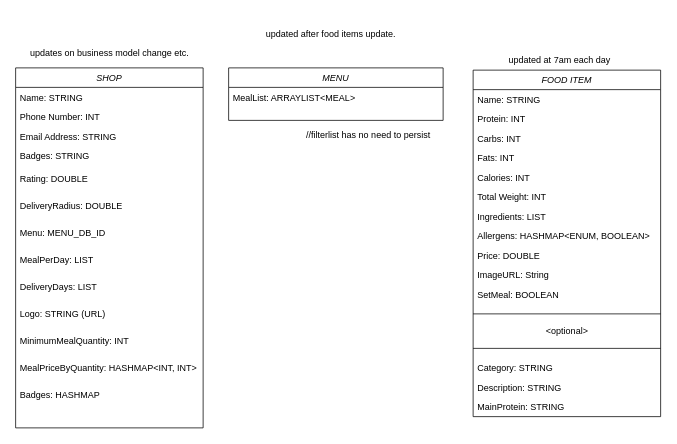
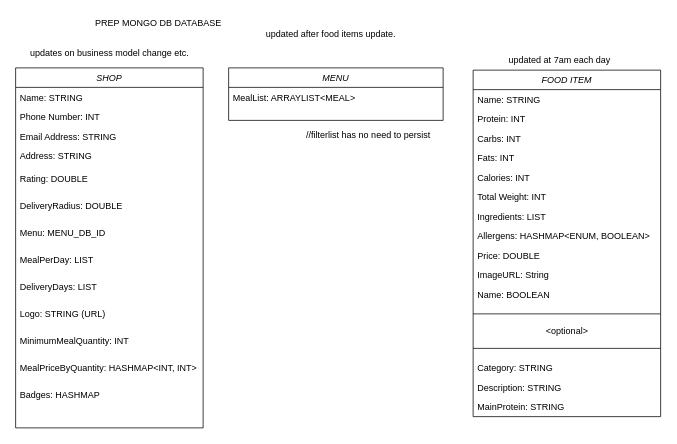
  <mxCell id="0" />
  <mxCell id="1" parent="0" />
+ <mxCell id="2" value="PREP MONGO DB DATABASE" style="text;html=1;align=center;verticalAlign=middle;resizable=0;points=[];autosize=1;strokeColor=none;" vertex="1" parent="1"><mxGeometry x="120" y="20" width="180" height="20" as="geometry" /></mxCell>
  <mxCell id="3" value="SHOP" style="swimlane;fontStyle=2;align=center;verticalAlign=top;childLayout=stackLayout;horizontal=1;startSize=26;horizontalStack=0;resizeParent=1;resizeLast=0;collapsible=1;marginBottom=0;rounded=0;shadow=0;strokeWidth=1;" vertex="1" parent="1"><mxGeometry x="20" y="90" width="250" height="480" as="geometry"><mxRectangle x="230" y="140" width="160" height="26" as="alternateBounds" /></mxGeometry></mxCell>
  <mxCell id="4" value="Name: STRING" style="text;align=left;verticalAlign=top;spacingLeft=4;spacingRight=4;overflow=hidden;rotatable=0;points=[[0,0.5],[1,0.5]];portConstraint=eastwest;" vertex="1" parent="3"><mxGeometry y="26" width="250" height="26" as="geometry" /></mxCell>
  <mxCell id="5" value="Phone Number: INT" style="text;align=left;verticalAlign=top;spacingLeft=4;spacingRight=4;overflow=hidden;rotatable=0;points=[[0,0.5],[1,0.5]];portConstraint=eastwest;rounded=0;shadow=0;html=0;" vertex="1" parent="3"><mxGeometry y="52" width="250" height="26" as="geometry" /></mxCell>
  <mxCell id="6" value="Email Address: STRING" style="text;align=left;verticalAlign=top;spacingLeft=4;spacingRight=4;overflow=hidden;rotatable=0;points=[[0,0.5],[1,0.5]];portConstraint=eastwest;rounded=0;shadow=0;html=0;" vertex="1" parent="3"><mxGeometry y="78" width="250" height="26" as="geometry" /></mxCell>
- <mxCell id="7" value="Badges: STRING" style="text;align=left;verticalAlign=top;spacingLeft=4;spacingRight=4;overflow=hidden;rotatable=0;points=[[0,0.5],[1,0.5]];portConstraint=eastwest;rounded=0;shadow=0;html=0;" vertex="1" parent="3"><mxGeometry y="104" width="250" height="30" as="geometry" /></mxCell>
+ <mxCell id="7" value="Address: STRING" style="text;align=left;verticalAlign=top;spacingLeft=4;spacingRight=4;overflow=hidden;rotatable=0;points=[[0,0.5],[1,0.5]];portConstraint=eastwest;rounded=0;shadow=0;html=0;" vertex="1" parent="3"><mxGeometry y="104" width="250" height="30" as="geometry" /></mxCell>
  <mxCell id="8" value="Rating: DOUBLE" style="text;align=left;verticalAlign=top;spacingLeft=4;spacingRight=4;overflow=hidden;rotatable=0;points=[[0,0.5],[1,0.5]];portConstraint=eastwest;rounded=0;shadow=0;html=0;" vertex="1" parent="3"><mxGeometry y="134" width="250" height="36" as="geometry" /></mxCell>
  <mxCell id="9" value="DeliveryRadius: DOUBLE" style="text;align=left;verticalAlign=top;spacingLeft=4;spacingRight=4;overflow=hidden;rotatable=0;points=[[0,0.5],[1,0.5]];portConstraint=eastwest;rounded=0;shadow=0;html=0;" vertex="1" parent="3"><mxGeometry y="170" width="250" height="36" as="geometry" /></mxCell>
  <mxCell id="10" value="Menu: MENU_DB_ID" style="text;align=left;verticalAlign=top;spacingLeft=4;spacingRight=4;overflow=hidden;rotatable=0;points=[[0,0.5],[1,0.5]];portConstraint=eastwest;rounded=0;shadow=0;html=0;" vertex="1" parent="3"><mxGeometry y="206" width="250" height="36" as="geometry" /></mxCell>
  <mxCell id="11" value="MealPerDay: LIST" style="text;align=left;verticalAlign=top;spacingLeft=4;spacingRight=4;overflow=hidden;rotatable=0;points=[[0,0.5],[1,0.5]];portConstraint=eastwest;rounded=0;shadow=0;html=0;" vertex="1" parent="3"><mxGeometry y="242" width="250" height="36" as="geometry" /></mxCell>
  <mxCell id="12" value="DeliveryDays: LIST" style="text;align=left;verticalAlign=top;spacingLeft=4;spacingRight=4;overflow=hidden;rotatable=0;points=[[0,0.5],[1,0.5]];portConstraint=eastwest;rounded=0;shadow=0;html=0;" vertex="1" parent="3"><mxGeometry y="278" width="250" height="36" as="geometry" /></mxCell>
  <mxCell id="13" value="Logo: STRING (URL)" style="text;align=left;verticalAlign=top;spacingLeft=4;spacingRight=4;overflow=hidden;rotatable=0;points=[[0,0.5],[1,0.5]];portConstraint=eastwest;rounded=0;shadow=0;html=0;" vertex="1" parent="3"><mxGeometry y="314" width="250" height="36" as="geometry" /></mxCell>
  <mxCell id="14" value="MinimumMealQuantity: INT" style="text;align=left;verticalAlign=top;spacingLeft=4;spacingRight=4;overflow=hidden;rotatable=0;points=[[0,0.5],[1,0.5]];portConstraint=eastwest;rounded=0;shadow=0;html=0;" vertex="1" parent="3"><mxGeometry y="350" width="250" height="36" as="geometry" /></mxCell>
  <mxCell id="15" value="MealPriceByQuantity: HASHMAP&lt;INT, INT&gt;" style="text;align=left;verticalAlign=top;spacingLeft=4;spacingRight=4;overflow=hidden;rotatable=0;points=[[0,0.5],[1,0.5]];portConstraint=eastwest;rounded=0;shadow=0;html=0;" vertex="1" parent="3"><mxGeometry y="386" width="250" height="36" as="geometry" /></mxCell>
  <mxCell id="16" value="Badges: HASHMAP" style="text;align=left;verticalAlign=top;spacingLeft=4;spacingRight=4;overflow=hidden;rotatable=0;points=[[0,0.5],[1,0.5]];portConstraint=eastwest;rounded=0;shadow=0;html=0;" vertex="1" parent="3"><mxGeometry y="422" width="250" height="36" as="geometry" /></mxCell>
  <mxCell id="17" value="FOOD ITEM" style="swimlane;fontStyle=2;align=center;verticalAlign=top;childLayout=stackLayout;horizontal=1;startSize=26;horizontalStack=0;resizeParent=1;resizeLast=0;collapsible=1;marginBottom=0;rounded=0;shadow=0;strokeWidth=1;" vertex="1" parent="1"><mxGeometry x="630" y="93" width="250" height="462" as="geometry"><mxRectangle x="440" y="119" width="160" height="26" as="alternateBounds" /></mxGeometry></mxCell>
  <mxCell id="18" value="Name: STRING" style="text;align=left;verticalAlign=top;spacingLeft=4;spacingRight=4;overflow=hidden;rotatable=0;points=[[0,0.5],[1,0.5]];portConstraint=eastwest;" vertex="1" parent="17"><mxGeometry y="26" width="250" height="26" as="geometry" /></mxCell>
  <mxCell id="19" value="Protein: INT" style="text;align=left;verticalAlign=top;spacingLeft=4;spacingRight=4;overflow=hidden;rotatable=0;points=[[0,0.5],[1,0.5]];portConstraint=eastwest;" vertex="1" parent="17"><mxGeometry y="52" width="250" height="26" as="geometry" /></mxCell>
  <mxCell id="20" value="Carbs: INT" style="text;align=left;verticalAlign=top;spacingLeft=4;spacingRight=4;overflow=hidden;rotatable=0;points=[[0,0.5],[1,0.5]];portConstraint=eastwest;rounded=0;shadow=0;html=0;" vertex="1" parent="17"><mxGeometry y="78" width="250" height="26" as="geometry" /></mxCell>
  <mxCell id="21" value="Fats: INT" style="text;align=left;verticalAlign=top;spacingLeft=4;spacingRight=4;overflow=hidden;rotatable=0;points=[[0,0.5],[1,0.5]];portConstraint=eastwest;rounded=0;shadow=0;html=0;" vertex="1" parent="17"><mxGeometry y="104" width="250" height="26" as="geometry" /></mxCell>
  <mxCell id="22" value="Calories: INT" style="text;align=left;verticalAlign=top;spacingLeft=4;spacingRight=4;overflow=hidden;rotatable=0;points=[[0,0.5],[1,0.5]];portConstraint=eastwest;rounded=0;shadow=0;html=0;" vertex="1" parent="17"><mxGeometry y="130" width="250" height="26" as="geometry" /></mxCell>
  <mxCell id="23" value="Total Weight: INT" style="text;align=left;verticalAlign=top;spacingLeft=4;spacingRight=4;overflow=hidden;rotatable=0;points=[[0,0.5],[1,0.5]];portConstraint=eastwest;rounded=0;shadow=0;html=0;" vertex="1" parent="17"><mxGeometry y="156" width="250" height="26" as="geometry" /></mxCell>
  <mxCell id="24" value="Ingredients: LIST" style="text;align=left;verticalAlign=top;spacingLeft=4;spacingRight=4;overflow=hidden;rotatable=0;points=[[0,0.5],[1,0.5]];portConstraint=eastwest;rounded=0;shadow=0;html=0;" vertex="1" parent="17"><mxGeometry y="182" width="250" height="26" as="geometry" /></mxCell>
  <mxCell id="25" value="Allergens: HASHMAP&lt;ENUM, BOOLEAN&gt;" style="text;align=left;verticalAlign=top;spacingLeft=4;spacingRight=4;overflow=hidden;rotatable=0;points=[[0,0.5],[1,0.5]];portConstraint=eastwest;rounded=0;shadow=0;html=0;" vertex="1" parent="17"><mxGeometry y="208" width="250" height="26" as="geometry" /></mxCell>
  <mxCell id="26" value="Price: DOUBLE" style="text;align=left;verticalAlign=top;spacingLeft=4;spacingRight=4;overflow=hidden;rotatable=0;points=[[0,0.5],[1,0.5]];portConstraint=eastwest;rounded=0;shadow=0;html=0;" vertex="1" parent="17"><mxGeometry y="234" width="250" height="26" as="geometry" /></mxCell>
  <mxCell id="27" value="ImageURL: String" style="text;align=left;verticalAlign=top;spacingLeft=4;spacingRight=4;overflow=hidden;rotatable=0;points=[[0,0.5],[1,0.5]];portConstraint=eastwest;rounded=0;shadow=0;html=0;" vertex="1" parent="17"><mxGeometry y="260" width="250" height="26" as="geometry" /></mxCell>
- <mxCell id="28" value="SetMeal: BOOLEAN" style="text;align=left;verticalAlign=top;spacingLeft=4;spacingRight=4;overflow=hidden;rotatable=0;points=[[0,0.5],[1,0.5]];portConstraint=eastwest;rounded=0;shadow=0;html=0;" vertex="1" parent="17"><mxGeometry y="286" width="250" height="26" as="geometry" /></mxCell>
+ <mxCell id="28" value="Name: BOOLEAN" style="text;align=left;verticalAlign=top;spacingLeft=4;spacingRight=4;overflow=hidden;rotatable=0;points=[[0,0.5],[1,0.5]];portConstraint=eastwest;rounded=0;shadow=0;html=0;" vertex="1" parent="17"><mxGeometry y="286" width="250" height="26" as="geometry" /></mxCell>
  <mxCell id="29" value="" style="line;html=1;strokeWidth=1;align=left;verticalAlign=middle;spacingTop=-1;spacingLeft=3;spacingRight=3;rotatable=0;labelPosition=right;points=[];portConstraint=eastwest;" vertex="1" parent="17"><mxGeometry y="312" width="250" height="26" as="geometry" /></mxCell>
  <mxCell id="30" value="&amp;lt;optional&amp;gt;" style="text;html=1;align=center;verticalAlign=middle;resizable=0;points=[];autosize=1;strokeColor=none;" vertex="1" parent="17"><mxGeometry y="338" width="250" height="20" as="geometry" /></mxCell>
  <mxCell id="31" value="" style="line;html=1;strokeWidth=1;align=left;verticalAlign=middle;spacingTop=-1;spacingLeft=3;spacingRight=3;rotatable=0;labelPosition=right;points=[];portConstraint=eastwest;" vertex="1" parent="17"><mxGeometry y="358" width="250" height="26" as="geometry" /></mxCell>
  <mxCell id="32" value="Category: STRING" style="text;align=left;verticalAlign=top;spacingLeft=4;spacingRight=4;overflow=hidden;rotatable=0;points=[[0,0.5],[1,0.5]];portConstraint=eastwest;rounded=0;shadow=0;html=0;" vertex="1" parent="17"><mxGeometry y="384" width="250" height="26" as="geometry" /></mxCell>
  <mxCell id="33" value="Description: STRING" style="text;align=left;verticalAlign=top;spacingLeft=4;spacingRight=4;overflow=hidden;rotatable=0;points=[[0,0.5],[1,0.5]];portConstraint=eastwest;rounded=0;shadow=0;html=0;" vertex="1" parent="17"><mxGeometry y="410" width="250" height="26" as="geometry" /></mxCell>
  <mxCell id="34" value="MainProtein: STRING " style="text;align=left;verticalAlign=top;spacingLeft=4;spacingRight=4;overflow=hidden;rotatable=0;points=[[0,0.5],[1,0.5]];portConstraint=eastwest;" vertex="1" parent="17"><mxGeometry y="436" width="250" height="26" as="geometry" /></mxCell>
  <mxCell id="35" value="MENU" style="swimlane;fontStyle=2;align=center;verticalAlign=top;childLayout=stackLayout;horizontal=1;startSize=26;horizontalStack=0;resizeParent=1;resizeLast=0;collapsible=1;marginBottom=0;rounded=0;shadow=0;strokeWidth=1;" vertex="1" parent="1"><mxGeometry x="304" y="90" width="286" height="70" as="geometry"><mxRectangle x="440" y="119" width="160" height="26" as="alternateBounds" /></mxGeometry></mxCell>
  <mxCell id="36" value="MealList: ARRAYLIST&lt;MEAL&gt;" style="text;align=left;verticalAlign=top;spacingLeft=4;spacingRight=4;overflow=hidden;rotatable=0;points=[[0,0.5],[1,0.5]];portConstraint=eastwest;" vertex="1" parent="35"><mxGeometry y="26" width="286" height="26" as="geometry" /></mxCell>
  <mxCell id="37" value="updates on business model change etc." style="text;html=1;align=center;verticalAlign=middle;resizable=0;points=[];autosize=1;strokeColor=none;" vertex="1" parent="1"><mxGeometry x="30" y="60" width="230" height="20" as="geometry" /></mxCell>
  <mxCell id="38" value="updated at 7am each day" style="text;html=1;align=center;verticalAlign=middle;resizable=0;points=[];autosize=1;strokeColor=none;" vertex="1" parent="1"><mxGeometry x="670" y="70" width="150" height="20" as="geometry" /></mxCell>
  <mxCell id="39" value="updated after food items update." style="text;html=1;align=center;verticalAlign=middle;resizable=0;points=[];autosize=1;strokeColor=none;" vertex="1" parent="1"><mxGeometry x="345" y="35" width="190" height="20" as="geometry" /></mxCell>
  <mxCell id="40" value="//filterlist has no need to persist" style="text;html=1;align=center;verticalAlign=middle;resizable=0;points=[];autosize=1;strokeColor=none;" vertex="1" parent="1"><mxGeometry x="400" y="170" width="180" height="20" as="geometry" /></mxCell>
